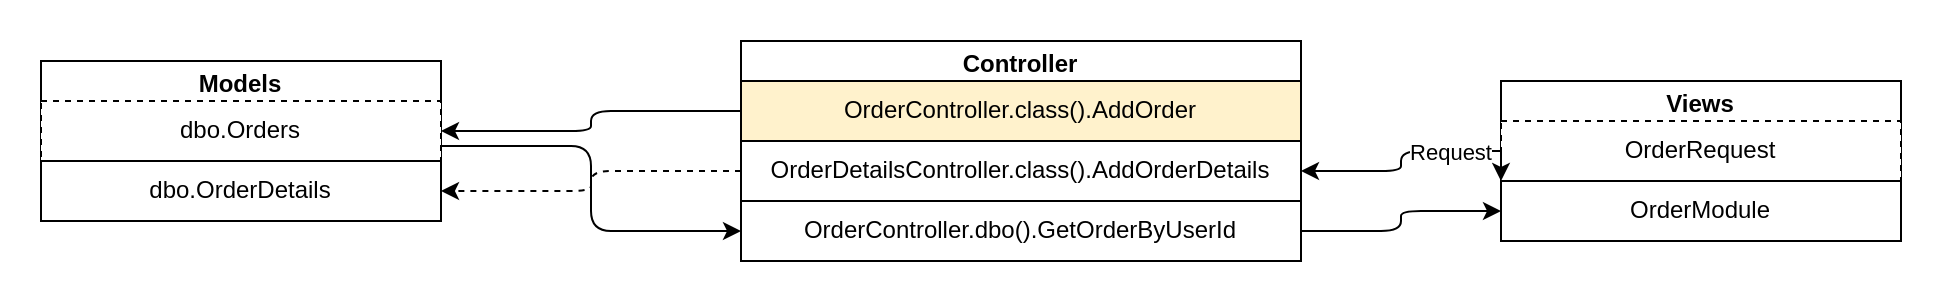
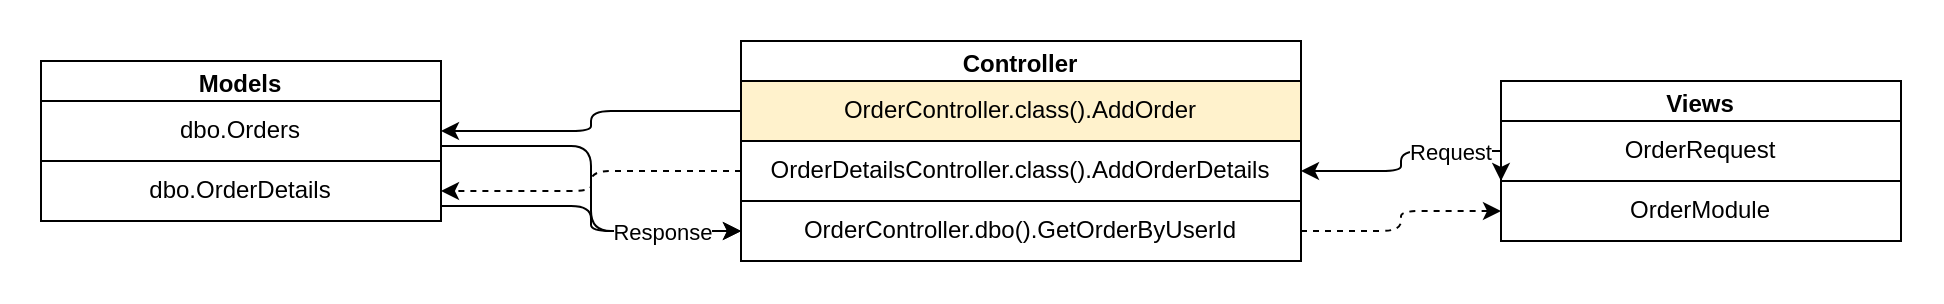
  <mxCell id="0" />
  <mxCell id="1" parent="0" />
  <mxCell id="2" value="Views" style="swimlane;whiteSpace=wrap;html=1;" vertex="1" parent="1"><mxGeometry x="750" y="40" width="200" height="80" as="geometry" /></mxCell>
- <mxCell id="3" value="OrderRequest" style="rounded=0;whiteSpace=wrap;html=1;dashed=1;" vertex="1" parent="2"><mxGeometry y="20" width="200" height="30" as="geometry" /></mxCell>
+ <mxCell id="3" value="OrderRequest" style="rounded=0;whiteSpace=wrap;html=1;" vertex="1" parent="2"><mxGeometry y="20" width="200" height="30" as="geometry" /></mxCell>
  <mxCell id="4" value="OrderModule" style="rounded=0;whiteSpace=wrap;html=1;" vertex="1" parent="2"><mxGeometry y="50" width="200" height="30" as="geometry" /></mxCell>
  <mxCell id="5" value="Controller" style="swimlane;whiteSpace=wrap;html=1;startSize=23;" vertex="1" parent="1"><mxGeometry x="370" y="20" width="280" height="110" as="geometry" /></mxCell>
  <mxCell id="6" value="OrderController.class().AddOrder" style="rounded=0;whiteSpace=wrap;html=1;fillColor=#fff2cc;" vertex="1" parent="5"><mxGeometry y="20" width="280" height="30" as="geometry" /></mxCell>
  <mxCell id="7" value="OrderDetailsController.class().AddOrderDetails" style="rounded=0;whiteSpace=wrap;html=1;" vertex="1" parent="5"><mxGeometry y="50" width="280" height="30" as="geometry" /></mxCell>
  <mxCell id="8" value="OrderController.dbo().GetOrderByUserId" style="rounded=0;whiteSpace=wrap;html=1;" vertex="1" parent="5"><mxGeometry y="80" width="280" height="30" as="geometry" /></mxCell>
  <mxCell id="9" value="Models" style="swimlane;whiteSpace=wrap;html=1;" vertex="1" parent="1"><mxGeometry x="20" y="30" width="200" height="80" as="geometry" /></mxCell>
- <mxCell id="10" value="dbo.Orders" style="rounded=0;whiteSpace=wrap;html=1;dashed=1;" vertex="1" parent="9"><mxGeometry y="20" width="200" height="30" as="geometry" /></mxCell>
+ <mxCell id="10" value="dbo.Orders" style="rounded=0;whiteSpace=wrap;html=1;" vertex="1" parent="9"><mxGeometry y="20" width="200" height="30" as="geometry" /></mxCell>
  <mxCell id="11" value="dbo.OrderDetails" style="rounded=0;whiteSpace=wrap;html=1;" vertex="1" parent="9"><mxGeometry y="50" width="200" height="30" as="geometry" /></mxCell>
  <mxCell id="12" style="edgeStyle=elbowEdgeStyle;html=1;exitX=0;exitY=0.5;exitDx=0;exitDy=0;" edge="1" parent="1" source="3" target="4"><mxGeometry relative="1" as="geometry" /></mxCell>
  <mxCell id="13" style="edgeStyle=elbowEdgeStyle;html=1;exitX=0;exitY=0.5;exitDx=0;exitDy=0;" edge="1" parent="1" source="3" target="7"><mxGeometry relative="1" as="geometry" /></mxCell>
  <mxCell id="14" value="Request" style="edgeLabel;html=1;align=center;verticalAlign=middle;resizable=0;points=[];" vertex="1" connectable="0" parent="13"><mxGeometry x="-0.523" relative="1" as="geometry"><mxPoint as="offset" /></mxGeometry></mxCell>
  <mxCell id="15" style="edgeStyle=elbowEdgeStyle;html=1;exitX=0;exitY=0.5;exitDx=0;exitDy=0;entryX=1;entryY=0.5;entryDx=0;entryDy=0;" edge="1" parent="1" source="6" target="10"><mxGeometry relative="1" as="geometry" /></mxCell>
  <mxCell id="16" style="edgeStyle=elbowEdgeStyle;html=1;exitX=0;exitY=0.5;exitDx=0;exitDy=0;entryX=1;entryY=0.5;entryDx=0;entryDy=0;dashed=1;" edge="1" parent="1" source="7" target="11"><mxGeometry relative="1" as="geometry" /></mxCell>
  <mxCell id="17" style="edgeStyle=elbowEdgeStyle;html=1;exitX=1;exitY=0.75;exitDx=0;exitDy=0;entryX=0;entryY=0.5;entryDx=0;entryDy=0;" edge="1" parent="1" source="10" target="8"><mxGeometry relative="1" as="geometry" /></mxCell>
- <mxCell id="20" style="edgeStyle=elbowEdgeStyle;html=1;entryX=0;entryY=0.5;entryDx=0;entryDy=0;" edge="1" parent="1" source="8" target="4"><mxGeometry relative="1" as="geometry" /></mxCell>
+ <mxCell id="18" style="edgeStyle=elbowEdgeStyle;html=1;exitX=1;exitY=0.75;exitDx=0;exitDy=0;entryX=0;entryY=0.5;entryDx=0;entryDy=0;" edge="1" parent="1" source="11" target="8"><mxGeometry relative="1" as="geometry" /></mxCell>
+ <mxCell id="19" value="Response" style="edgeLabel;html=1;align=center;verticalAlign=middle;resizable=0;points=[];" vertex="1" connectable="0" parent="18"><mxGeometry x="0.445" relative="1" as="geometry"><mxPoint x="6" as="offset" /></mxGeometry></mxCell>
+ <mxCell id="20" style="edgeStyle=elbowEdgeStyle;html=1;entryX=0;entryY=0.5;entryDx=0;entryDy=0;dashed=1;" edge="1" parent="1" source="8" target="4"><mxGeometry relative="1" as="geometry" /></mxCell>
